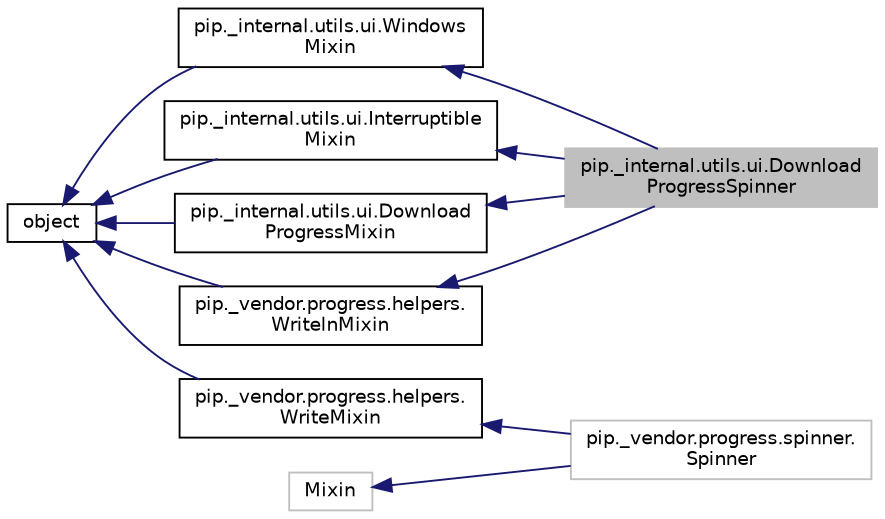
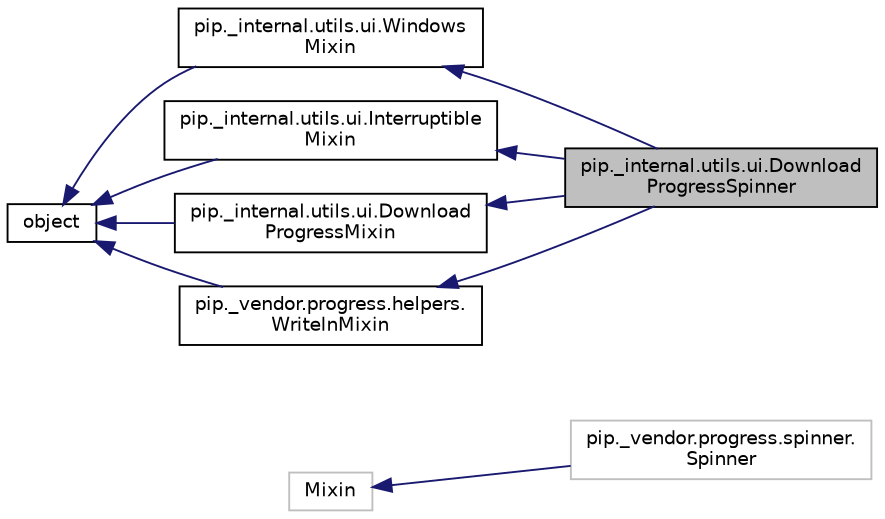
  digraph {
    rankdir=LR
    node [color=black fillcolor=white fontname=Helvetica fontsize=10 shape=record style=filled]
    edge [color=midnightblue dir=back fontname=Helvetica fontsize=10 labelfontname=Helvetica labelfontsize=10 style=solid]
-   n1 [color=grey75 fillcolor=grey75 fontcolor=black height=0.2 label="pip._internal.utils.ui.Download\lProgressSpinner" width=0.4]
+   n1 [fillcolor=grey75 fontcolor=black height=0.2 label="pip._internal.utils.ui.Download\lProgressSpinner" width=0.4]
    n2 [height=0.2 label="pip._internal.utils.ui.Windows\lMixin" width=0.4]
    n3 [height=0.2 label=object width=0.4]
    n4 [height=0.2 label="pip._internal.utils.ui.Interruptible\lMixin" width=0.4]
    n5 [height=0.2 label="pip._internal.utils.ui.Download\lProgressMixin" width=0.4]
    n6 [height=0.2 label="pip._vendor.progress.helpers.\lWritelnMixin" width=0.4]
-   n7 [height=0.2 label="pip._vendor.progress.helpers.\lWriteMixin" width=0.4]
    n8 [color=grey75 height=0.2 label="pip._vendor.progress.spinner.\lSpinner" width=0.4]
    n9 [color=grey75 height=0.2 label=Mixin width=0.4]
    n2 -> n1
    n3 -> n2
    n3 -> n4
    n3 -> n5
    n3 -> n6
-   n3 -> n7
    n4 -> n1
    n5 -> n1
    n6 -> n1
-   n7 -> n8
    n9 -> n8
  }
